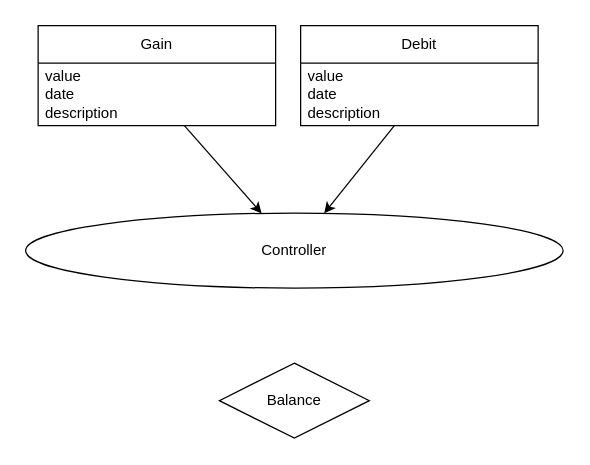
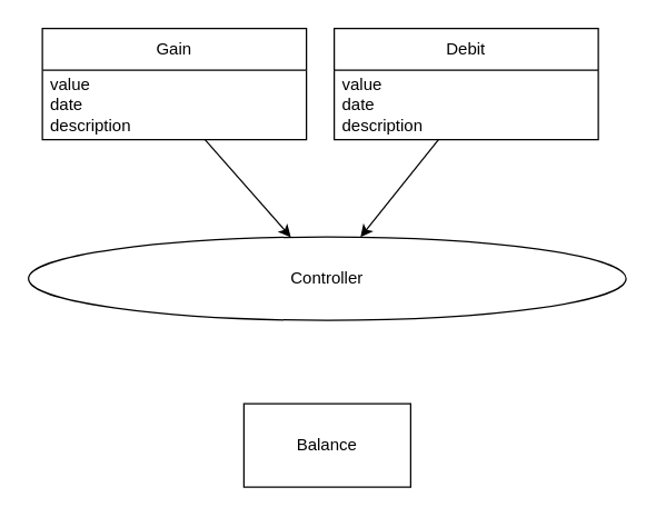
  <mxCell id="0" />
  <mxCell id="1" parent="0" />
  <mxCell id="2" value="Gain" style="swimlane;fontStyle=0;childLayout=stackLayout;horizontal=1;startSize=30;horizontalStack=0;resizeParent=1;resizeParentMax=0;resizeLast=0;collapsible=1;marginBottom=0;whiteSpace=wrap;html=1;" parent="1" vertex="1"><mxGeometry x="30" y="20" width="190" height="80" as="geometry" /></mxCell>
  <mxCell id="3" value="value&lt;br&gt;date&lt;br&gt;description" style="text;strokeColor=none;fillColor=none;align=left;verticalAlign=middle;spacingLeft=4;spacingRight=4;overflow=hidden;points=[[0,0.5],[1,0.5]];portConstraint=eastwest;rotatable=0;whiteSpace=wrap;html=1;" parent="2" vertex="1"><mxGeometry y="30" width="190" height="50" as="geometry" /></mxCell>
  <mxCell id="4" value="Debit" style="swimlane;fontStyle=0;childLayout=stackLayout;horizontal=1;startSize=30;horizontalStack=0;resizeParent=1;resizeParentMax=0;resizeLast=0;collapsible=1;marginBottom=0;whiteSpace=wrap;html=1;" parent="1" vertex="1"><mxGeometry x="240" y="20" width="190" height="80" as="geometry" /></mxCell>
  <mxCell id="5" value="value&lt;br&gt;date&lt;br&gt;description" style="text;strokeColor=none;fillColor=none;align=left;verticalAlign=middle;spacingLeft=4;spacingRight=4;overflow=hidden;points=[[0,0.5],[1,0.5]];portConstraint=eastwest;rotatable=0;whiteSpace=wrap;html=1;" parent="4" vertex="1"><mxGeometry y="30" width="190" height="50" as="geometry" /></mxCell>
  <mxCell id="6" value="Controller" style="ellipse;whiteSpace=wrap;html=1;" parent="1" vertex="1"><mxGeometry x="20" y="170" width="430" height="60" as="geometry" /></mxCell>
  <mxCell id="7" style="edgeStyle=none;html=1;" parent="1" source="3" target="6" edge="1"><mxGeometry relative="1" as="geometry" /></mxCell>
  <mxCell id="8" style="edgeStyle=none;html=1;" parent="1" source="5" target="6" edge="1"><mxGeometry relative="1" as="geometry" /></mxCell>
- <mxCell id="9" value="Balance" style="rhombus;whiteSpace=wrap;html=1;" parent="1" vertex="1"><mxGeometry x="175" y="290" width="120" height="60" as="geometry" /></mxCell>
+ <mxCell id="9" value="Balance" style="rounded=0;whiteSpace=wrap;html=1;" parent="1" vertex="1"><mxGeometry x="175" y="290" width="120" height="60" as="geometry" /></mxCell>
